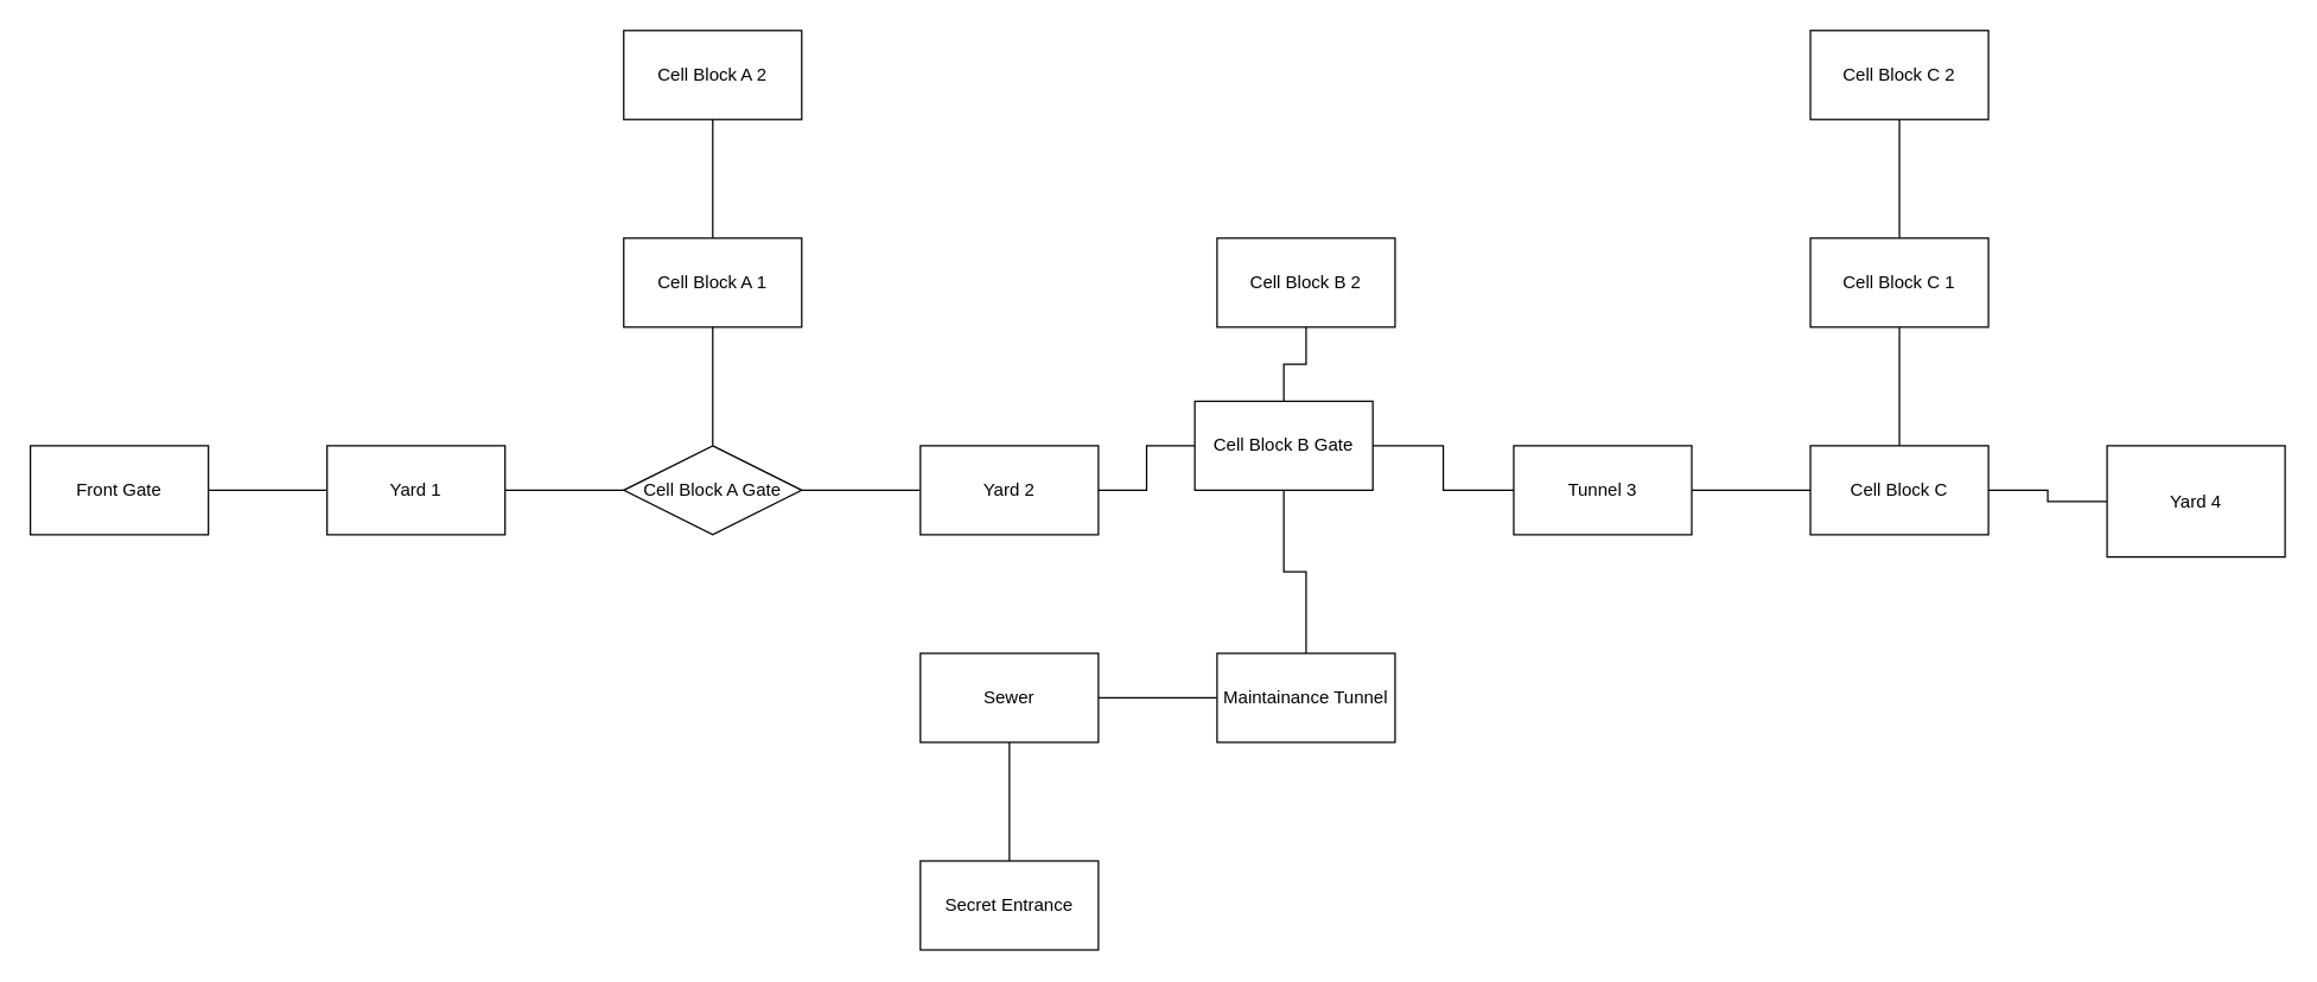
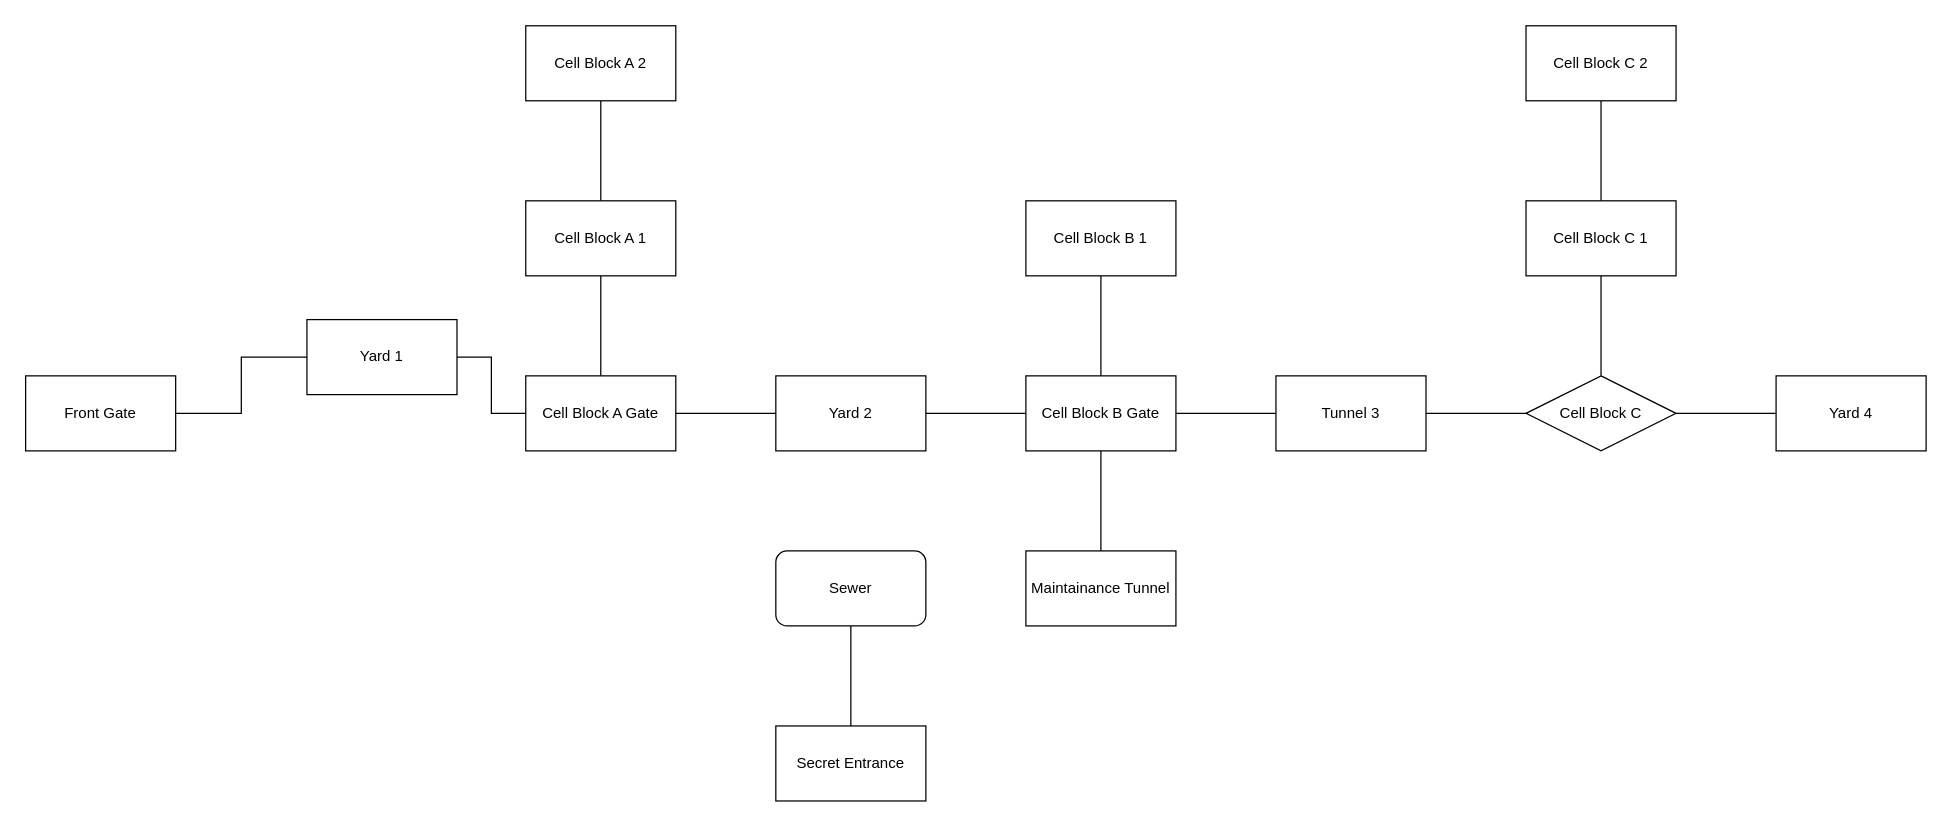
  <mxCell id="0" />
  <mxCell id="1" parent="0" />
  <mxCell id="2" value="" style="edgeStyle=orthogonalEdgeStyle;rounded=0;orthogonalLoop=1;jettySize=auto;html=1;endArrow=none;endFill=0;" edge="1" parent="1" source="5" target="7"><mxGeometry relative="1" as="geometry" /></mxCell>
  <mxCell id="3" value="" style="edgeStyle=orthogonalEdgeStyle;rounded=0;orthogonalLoop=1;jettySize=auto;html=1;endArrow=none;endFill=0;" edge="1" parent="1" source="5" target="10"><mxGeometry relative="1" as="geometry" /></mxCell>
  <mxCell id="4" value="" style="edgeStyle=orthogonalEdgeStyle;rounded=0;orthogonalLoop=1;jettySize=auto;html=1;endArrow=none;endFill=0;" edge="1" parent="1" source="5" target="12"><mxGeometry relative="1" as="geometry" /></mxCell>
- <mxCell id="5" value="Cell Block A Gate" style="rhombus;whiteSpace=wrap;html=1;" vertex="1" parent="1"><mxGeometry x="420" y="300" width="120" height="60" as="geometry" /></mxCell>
+ <mxCell id="5" value="Cell Block A Gate" style="rounded=0;whiteSpace=wrap;html=1;" vertex="1" parent="1"><mxGeometry x="420" y="300" width="120" height="60" as="geometry" /></mxCell>
  <mxCell id="6" value="" style="edgeStyle=orthogonalEdgeStyle;rounded=0;orthogonalLoop=1;jettySize=auto;html=1;endArrow=none;endFill=0;" edge="1" parent="1" source="7" target="8"><mxGeometry relative="1" as="geometry" /></mxCell>
  <mxCell id="7" value="Cell Block A 1" style="whiteSpace=wrap;html=1;rounded=0;" vertex="1" parent="1"><mxGeometry x="420" y="160" width="120" height="60" as="geometry" /></mxCell>
  <mxCell id="8" value="Cell Block A 2" style="whiteSpace=wrap;html=1;rounded=0;" vertex="1" parent="1"><mxGeometry x="420" y="20" width="120" height="60" as="geometry" /></mxCell>
  <mxCell id="9" value="" style="edgeStyle=orthogonalEdgeStyle;rounded=0;orthogonalLoop=1;jettySize=auto;html=1;endArrow=none;endFill=0;" edge="1" parent="1" source="10" target="32"><mxGeometry relative="1" as="geometry" /></mxCell>
- <mxCell id="10" value="Yard 1" style="whiteSpace=wrap;html=1;rounded=0;" vertex="1" parent="1"><mxGeometry x="220" y="300" width="120" height="60" as="geometry" /></mxCell>
+ <mxCell id="10" value="Yard 1" style="whiteSpace=wrap;html=1;rounded=0;" vertex="1" parent="1"><mxGeometry x="245" y="255" width="120" height="60" as="geometry" /></mxCell>
  <mxCell id="11" value="" style="edgeStyle=orthogonalEdgeStyle;rounded=0;orthogonalLoop=1;jettySize=auto;html=1;endArrow=none;endFill=0;" edge="1" parent="1" source="12" target="16"><mxGeometry relative="1" as="geometry" /></mxCell>
  <mxCell id="12" value="Yard 2" style="whiteSpace=wrap;html=1;rounded=0;" vertex="1" parent="1"><mxGeometry x="620" y="300" width="120" height="60" as="geometry" /></mxCell>
  <mxCell id="13" value="" style="edgeStyle=orthogonalEdgeStyle;rounded=0;orthogonalLoop=1;jettySize=auto;html=1;endArrow=none;endFill=0;" edge="1" parent="1" source="16" target="18"><mxGeometry relative="1" as="geometry" /></mxCell>
  <mxCell id="14" value="" style="edgeStyle=orthogonalEdgeStyle;rounded=0;orthogonalLoop=1;jettySize=auto;html=1;endArrow=none;endFill=0;" edge="1" parent="1" source="16" target="23"><mxGeometry relative="1" as="geometry" /></mxCell>
  <mxCell id="15" value="" style="edgeStyle=orthogonalEdgeStyle;rounded=0;orthogonalLoop=1;jettySize=auto;html=1;endArrow=none;endFill=0;" edge="1" parent="1" source="16" target="28"><mxGeometry relative="1" as="geometry" /></mxCell>
- <mxCell id="16" value="Cell Block B Gate" style="whiteSpace=wrap;html=1;rounded=0;" vertex="1" parent="1"><mxGeometry x="805" y="270" width="120" height="60" as="geometry" /></mxCell>
+ <mxCell id="16" value="Cell Block B Gate" style="whiteSpace=wrap;html=1;rounded=0;" vertex="1" parent="1"><mxGeometry x="820" y="300" width="120" height="60" as="geometry" /></mxCell>
  <mxCell id="17" value="" style="edgeStyle=orthogonalEdgeStyle;rounded=0;orthogonalLoop=1;jettySize=auto;html=1;endArrow=none;endFill=0;" edge="1" parent="1" source="18" target="21"><mxGeometry relative="1" as="geometry" /></mxCell>
  <mxCell id="18" value="Tunnel 3" style="whiteSpace=wrap;html=1;rounded=0;" vertex="1" parent="1"><mxGeometry x="1020" y="300" width="120" height="60" as="geometry" /></mxCell>
  <mxCell id="19" value="" style="edgeStyle=orthogonalEdgeStyle;rounded=0;orthogonalLoop=1;jettySize=auto;html=1;endArrow=none;endFill=0;" edge="1" parent="1" source="21" target="22"><mxGeometry relative="1" as="geometry" /></mxCell>
  <mxCell id="20" value="" style="edgeStyle=orthogonalEdgeStyle;rounded=0;orthogonalLoop=1;jettySize=auto;html=1;endArrow=none;endFill=0;" edge="1" parent="1" source="21" target="25"><mxGeometry relative="1" as="geometry" /></mxCell>
- <mxCell id="21" value="Cell Block C" style="whiteSpace=wrap;html=1;rounded=0;" vertex="1" parent="1"><mxGeometry x="1220" y="300" width="120" height="60" as="geometry" /></mxCell>
- <mxCell id="22" value="Yard 4" style="whiteSpace=wrap;html=1;rounded=0;" vertex="1" parent="1"><mxGeometry x="1420" y="300" width="120" height="75" as="geometry" /></mxCell>
- <mxCell id="23" value="Cell Block B 2" style="whiteSpace=wrap;html=1;rounded=0;" vertex="1" parent="1"><mxGeometry x="820" y="160" width="120" height="60" as="geometry" /></mxCell>
+ <mxCell id="21" value="Cell Block C" style="rhombus;whiteSpace=wrap;html=1;" vertex="1" parent="1"><mxGeometry x="1220" y="300" width="120" height="60" as="geometry" /></mxCell>
+ <mxCell id="22" value="Yard 4" style="whiteSpace=wrap;html=1;rounded=0;" vertex="1" parent="1"><mxGeometry x="1420" y="300" width="120" height="60" as="geometry" /></mxCell>
+ <mxCell id="23" value="Cell Block B 1" style="whiteSpace=wrap;html=1;rounded=0;" vertex="1" parent="1"><mxGeometry x="820" y="160" width="120" height="60" as="geometry" /></mxCell>
  <mxCell id="24" value="" style="edgeStyle=orthogonalEdgeStyle;rounded=0;orthogonalLoop=1;jettySize=auto;html=1;endArrow=none;endFill=0;" edge="1" parent="1" source="25" target="26"><mxGeometry relative="1" as="geometry" /></mxCell>
  <mxCell id="25" value="Cell Block C 1" style="whiteSpace=wrap;html=1;rounded=0;" vertex="1" parent="1"><mxGeometry x="1220" y="160" width="120" height="60" as="geometry" /></mxCell>
  <mxCell id="26" value="Cell Block C 2" style="whiteSpace=wrap;html=1;rounded=0;" vertex="1" parent="1"><mxGeometry x="1220" y="20" width="120" height="60" as="geometry" /></mxCell>
- <mxCell id="27" value="" style="edgeStyle=orthogonalEdgeStyle;rounded=0;orthogonalLoop=1;jettySize=auto;html=1;endArrow=none;endFill=0;" edge="1" parent="1" source="28" target="30"><mxGeometry relative="1" as="geometry" /></mxCell>
  <mxCell id="28" value="Maintainance Tunnel" style="whiteSpace=wrap;html=1;rounded=0;" vertex="1" parent="1"><mxGeometry x="820" y="440" width="120" height="60" as="geometry" /></mxCell>
  <mxCell id="29" value="" style="edgeStyle=orthogonalEdgeStyle;rounded=0;orthogonalLoop=1;jettySize=auto;html=1;endArrow=none;endFill=0;" edge="1" parent="1" source="30" target="31"><mxGeometry relative="1" as="geometry" /></mxCell>
- <mxCell id="30" value="Sewer" style="whiteSpace=wrap;html=1;rounded=0;" vertex="1" parent="1"><mxGeometry x="620" y="440" width="120" height="60" as="geometry" /></mxCell>
+ <mxCell id="30" value="Sewer" style="whiteSpace=wrap;html=1;rounded=1;" vertex="1" parent="1"><mxGeometry x="620" y="440" width="120" height="60" as="geometry" /></mxCell>
  <mxCell id="31" value="Secret Entrance" style="whiteSpace=wrap;html=1;rounded=0;" vertex="1" parent="1"><mxGeometry x="620" y="580" width="120" height="60" as="geometry" /></mxCell>
  <mxCell id="32" value="Front Gate" style="whiteSpace=wrap;html=1;rounded=0;" vertex="1" parent="1"><mxGeometry x="20" y="300" width="120" height="60" as="geometry" /></mxCell>
